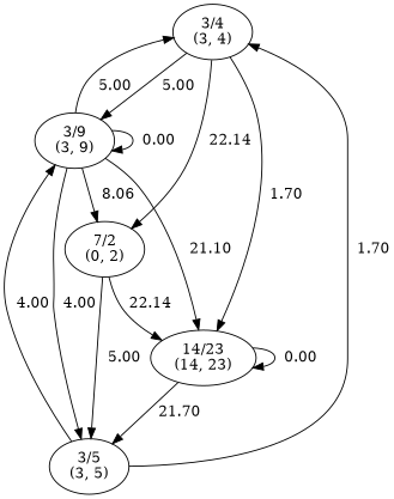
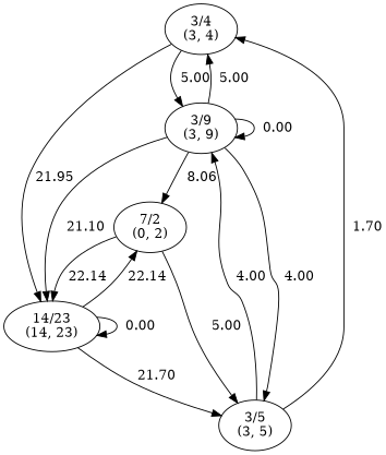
  digraph {
    n1 [label="3/4\n(3, 4)"]
    n2 [label="3/9\n(3, 9)"]
    n3 [label="14/23\n(14, 23)"]
    n4 [label="3/5\n(3, 5)"]
    n5 [label="7/2\n(0, 2)"]
    n1 -> n2 [label="  5.00"]
-   n1 -> n3 [label="  1.70"]
+   n1 -> n3 [label=" 21.95"]
    n2 -> n1 [label="  5.00"]
    n2 -> n2 [label="  0.00"]
    n2 -> n3 [label=" 21.10"]
    n2 -> n4 [label="  4.00"]
    n2 -> n5 [label="  8.06"]
    n3 -> n3 [label="  0.00"]
    n3 -> n4 [label=" 21.70"]
-   n1 -> n5 [label=" 22.14"]
+   n3 -> n5 [label=" 22.14"]
    n4 -> n1 [label="  1.70"]
    n4 -> n2 [label="  4.00"]
    n5 -> n3 [label=" 22.14"]
    n5 -> n4 [label="  5.00"]
  }
